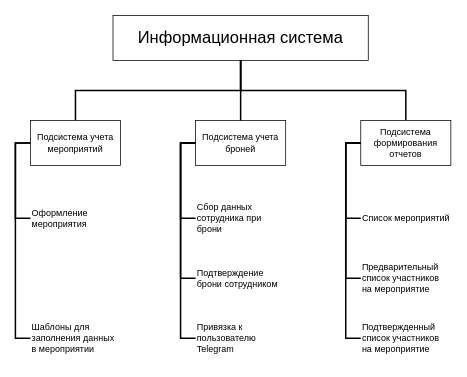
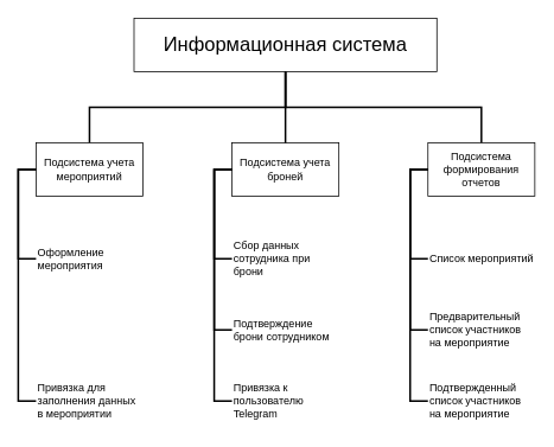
  <mxCell id="0" />
  <mxCell id="1" parent="0" />
  <mxCell id="2" value="Информационная система" style="whiteSpace=wrap;rounded=0;shadow=0;strokeColor=default;fontStyle=0;fontSize=22;labelBackgroundColor=none;" parent="1" vertex="1"><mxGeometry x="150" y="20" width="340" height="60" as="geometry" /></mxCell>
  <mxCell id="3" value="Подсистема учета броней" style="whiteSpace=wrap;rounded=0;strokeColor=default;shadow=0;labelBackgroundColor=none;" parent="1" vertex="1"><mxGeometry x="260" y="160" width="120" height="60" as="geometry" /></mxCell>
  <mxCell id="4" value="Сбор данных сотрудника при брони" style="whiteSpace=wrap;rounded=0;strokeColor=none;shadow=0;fontStyle=0;labelBackgroundColor=none;align=left;fillColor=none;" parent="1" vertex="1"><mxGeometry x="260" y="260" width="120" height="60" as="geometry" /></mxCell>
  <mxCell id="5" value="Подтверждение брони сотрудником" style="whiteSpace=wrap;rounded=0;strokeColor=none;shadow=0;fontStyle=0;labelBackgroundColor=none;align=left;fillColor=none;" parent="1" vertex="1"><mxGeometry x="260" y="340" width="120" height="60" as="geometry" /></mxCell>
  <mxCell id="6" value="Привязка к пользователю Telegram" style="whiteSpace=wrap;rounded=0;strokeColor=none;shadow=0;fontStyle=0;labelBackgroundColor=none;align=left;fillColor=none;" parent="1" vertex="1"><mxGeometry x="260" y="420" width="120" height="60" as="geometry" /></mxCell>
  <mxCell id="7" value="" style="edgeStyle=elbowEdgeStyle;elbow=horizontal;rounded=0;fontColor=default;endArrow=none;endFill=0;strokeWidth=2;labelBackgroundColor=none;shadow=0;strokeColor=default;" parent="1" source="3" target="4" edge="1"><mxGeometry width="100" height="100" relative="1" as="geometry"><mxPoint x="240" y="190" as="sourcePoint" /><mxPoint x="250" y="290" as="targetPoint" /><Array as="points"><mxPoint x="240" y="240" /></Array></mxGeometry></mxCell>
  <mxCell id="8" value="" style="edgeStyle=elbowEdgeStyle;elbow=horizontal;rounded=0;fontColor=default;endArrow=none;endFill=0;strokeWidth=2;labelBackgroundColor=none;shadow=0;strokeColor=default;" parent="1" source="3" target="5" edge="1"><mxGeometry width="100" height="100" relative="1" as="geometry"><mxPoint x="250" y="190" as="sourcePoint" /><mxPoint x="250" y="370" as="targetPoint" /><Array as="points"><mxPoint x="240" y="280" /></Array></mxGeometry></mxCell>
  <mxCell id="9" value="" style="edgeStyle=elbowEdgeStyle;elbow=horizontal;rounded=0;fontColor=default;endArrow=none;endFill=0;strokeWidth=2;labelBackgroundColor=none;shadow=0;strokeColor=default;" parent="1" source="3" target="6" edge="1"><mxGeometry width="100" height="100" relative="1" as="geometry"><mxPoint x="250" y="190" as="sourcePoint" /><mxPoint x="250" y="450" as="targetPoint" /><Array as="points"><mxPoint x="240" y="330" /></Array></mxGeometry></mxCell>
  <mxCell id="10" value="" style="edgeStyle=elbowEdgeStyle;elbow=vertical;rounded=0;fontColor=default;endArrow=none;endFill=0;strokeWidth=2;labelBackgroundColor=none;shadow=0;strokeColor=default;" parent="1" source="2" target="13" edge="1"><mxGeometry width="100" height="100" relative="1" as="geometry"><mxPoint x="260" y="130" as="sourcePoint" /><mxPoint x="-50" y="160" as="targetPoint" /></mxGeometry></mxCell>
  <mxCell id="11" value="" style="edgeStyle=elbowEdgeStyle;elbow=vertical;rounded=0;fontColor=default;endArrow=none;endFill=0;strokeWidth=2;labelBackgroundColor=none;shadow=0;strokeColor=default;" parent="1" source="2" target="3" edge="1"><mxGeometry width="100" height="100" relative="1" as="geometry"><mxPoint x="270" y="140" as="sourcePoint" /><mxPoint x="320" y="160" as="targetPoint" /></mxGeometry></mxCell>
  <mxCell id="12" value="" style="edgeStyle=elbowEdgeStyle;elbow=vertical;rounded=0;fontColor=default;endArrow=none;endFill=0;strokeWidth=2;labelBackgroundColor=none;shadow=0;strokeColor=default;" parent="1" source="2" target="18" edge="1"><mxGeometry width="100" height="100" relative="1" as="geometry"><mxPoint x="280" y="150" as="sourcePoint" /><mxPoint x="690" y="160" as="targetPoint" /></mxGeometry></mxCell>
  <mxCell id="13" value="Подсистема учета мероприятий" style="whiteSpace=wrap;rounded=0;strokeColor=default;shadow=0;labelBackgroundColor=none;" vertex="1" parent="1"><mxGeometry x="40" y="160" width="120" height="60" as="geometry" /></mxCell>
  <mxCell id="14" value="Оформление мероприятия" style="whiteSpace=wrap;rounded=0;strokeColor=none;shadow=0;fontStyle=0;labelBackgroundColor=none;fillColor=none;align=left;" vertex="1" parent="1"><mxGeometry x="40" y="260" width="120" height="60" as="geometry" /></mxCell>
- <mxCell id="15" value="Шаблоны для заполнения данных в мероприятии" style="whiteSpace=wrap;rounded=0;strokeColor=none;shadow=0;fontStyle=0;labelBackgroundColor=none;align=left;fillColor=none;" vertex="1" parent="1"><mxGeometry x="40" y="420" width="120" height="60" as="geometry" /></mxCell>
+ <mxCell id="15" value="Привязка для заполнения данных в мероприятии" style="whiteSpace=wrap;rounded=0;strokeColor=none;shadow=0;fontStyle=0;labelBackgroundColor=none;align=left;fillColor=none;" vertex="1" parent="1"><mxGeometry x="40" y="420" width="120" height="60" as="geometry" /></mxCell>
  <mxCell id="16" value="" style="edgeStyle=elbowEdgeStyle;elbow=horizontal;rounded=0;fontColor=default;endArrow=none;endFill=0;strokeWidth=2;labelBackgroundColor=none;shadow=0;strokeColor=default;" edge="1" parent="1" source="13" target="14"><mxGeometry width="100" height="100" relative="1" as="geometry"><mxPoint x="20" y="190" as="sourcePoint" /><mxPoint x="30" y="290" as="targetPoint" /><Array as="points"><mxPoint x="20" y="240" /></Array></mxGeometry></mxCell>
  <mxCell id="17" value="" style="edgeStyle=elbowEdgeStyle;elbow=horizontal;rounded=0;fontColor=default;endArrow=none;endFill=0;strokeWidth=2;labelBackgroundColor=none;shadow=0;strokeColor=default;" edge="1" parent="1" source="13" target="15"><mxGeometry width="100" height="100" relative="1" as="geometry"><mxPoint x="30" y="190" as="sourcePoint" /><mxPoint x="30" y="450" as="targetPoint" /><Array as="points"><mxPoint x="20" y="330" /></Array></mxGeometry></mxCell>
  <mxCell id="18" value="Подсистема формирования отчетов" style="whiteSpace=wrap;rounded=0;strokeColor=default;shadow=0;labelBackgroundColor=none;" vertex="1" parent="1"><mxGeometry x="480" y="160" width="120" height="60" as="geometry" /></mxCell>
  <mxCell id="19" value="Список мероприятий" style="whiteSpace=wrap;rounded=0;strokeColor=none;shadow=0;fontStyle=0;labelBackgroundColor=none;align=left;fillColor=none;" vertex="1" parent="1"><mxGeometry x="480" y="260" width="120" height="60" as="geometry" /></mxCell>
  <mxCell id="20" value="Предварительный список участников на мероприятие" style="whiteSpace=wrap;rounded=0;strokeColor=none;shadow=0;fontStyle=0;labelBackgroundColor=none;align=left;fillColor=none;" vertex="1" parent="1"><mxGeometry x="480" y="340" width="120" height="60" as="geometry" /></mxCell>
  <mxCell id="21" value="Подтвержденный список участников на мероприятие" style="whiteSpace=wrap;rounded=0;strokeColor=none;shadow=0;fontStyle=0;labelBackgroundColor=none;align=left;fillColor=none;" vertex="1" parent="1"><mxGeometry x="480" y="420" width="120" height="60" as="geometry" /></mxCell>
  <mxCell id="22" value="" style="edgeStyle=elbowEdgeStyle;elbow=horizontal;rounded=0;fontColor=default;endArrow=none;endFill=0;strokeWidth=2;labelBackgroundColor=none;shadow=0;strokeColor=default;" edge="1" parent="1" source="18" target="19"><mxGeometry width="100" height="100" relative="1" as="geometry"><mxPoint x="460" y="190" as="sourcePoint" /><mxPoint x="470" y="290" as="targetPoint" /><Array as="points"><mxPoint x="460" y="240" /></Array></mxGeometry></mxCell>
  <mxCell id="23" value="" style="edgeStyle=elbowEdgeStyle;elbow=horizontal;rounded=0;fontColor=default;endArrow=none;endFill=0;strokeWidth=2;labelBackgroundColor=none;shadow=0;strokeColor=default;" edge="1" parent="1" source="18" target="20"><mxGeometry width="100" height="100" relative="1" as="geometry"><mxPoint x="470" y="190" as="sourcePoint" /><mxPoint x="470" y="370" as="targetPoint" /><Array as="points"><mxPoint x="460" y="280" /></Array></mxGeometry></mxCell>
  <mxCell id="24" value="" style="edgeStyle=elbowEdgeStyle;elbow=horizontal;rounded=0;fontColor=default;endArrow=none;endFill=0;strokeWidth=2;labelBackgroundColor=none;shadow=0;strokeColor=default;" edge="1" parent="1" source="18" target="21"><mxGeometry width="100" height="100" relative="1" as="geometry"><mxPoint x="470" y="190" as="sourcePoint" /><mxPoint x="470" y="450" as="targetPoint" /><Array as="points"><mxPoint x="460" y="330" /></Array></mxGeometry></mxCell>
